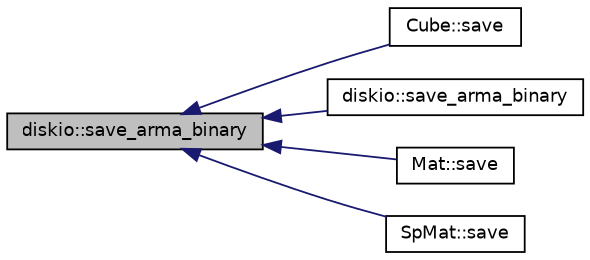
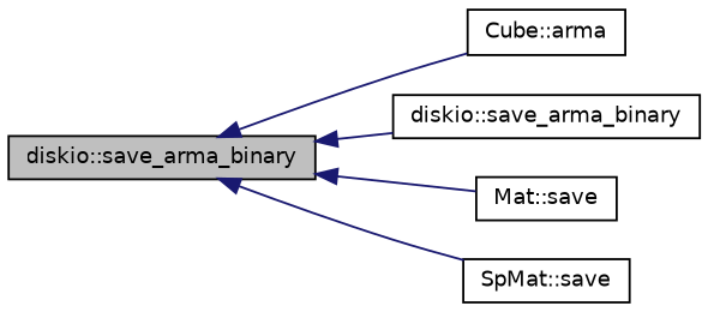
  digraph {
    rankdir=LR
    node [color=black fillcolor=white fontname=Helvetica fontsize=10 shape=record style=filled]
    edge [color=midnightblue dir=back fontname=Helvetica fontsize=10 labelfontname=Helvetica labelfontsize=10 style=solid]
    n1 [fillcolor=grey75 fontcolor=black height=0.2 label="diskio::save_arma_binary" width=0.4]
-   n2 [height=0.2 label="Cube::save" width=0.4]
+   n2 [height=0.2 label="Cube::arma" width=0.4]
    n3 [height=0.2 label="diskio::save_arma_binary" width=0.4]
    n4 [height=0.2 label="Mat::save" width=0.4]
    n5 [height=0.2 label="SpMat::save" width=0.4]
    n1 -> n2
    n1 -> n3
    n1 -> n4
    n1 -> n5
  }
